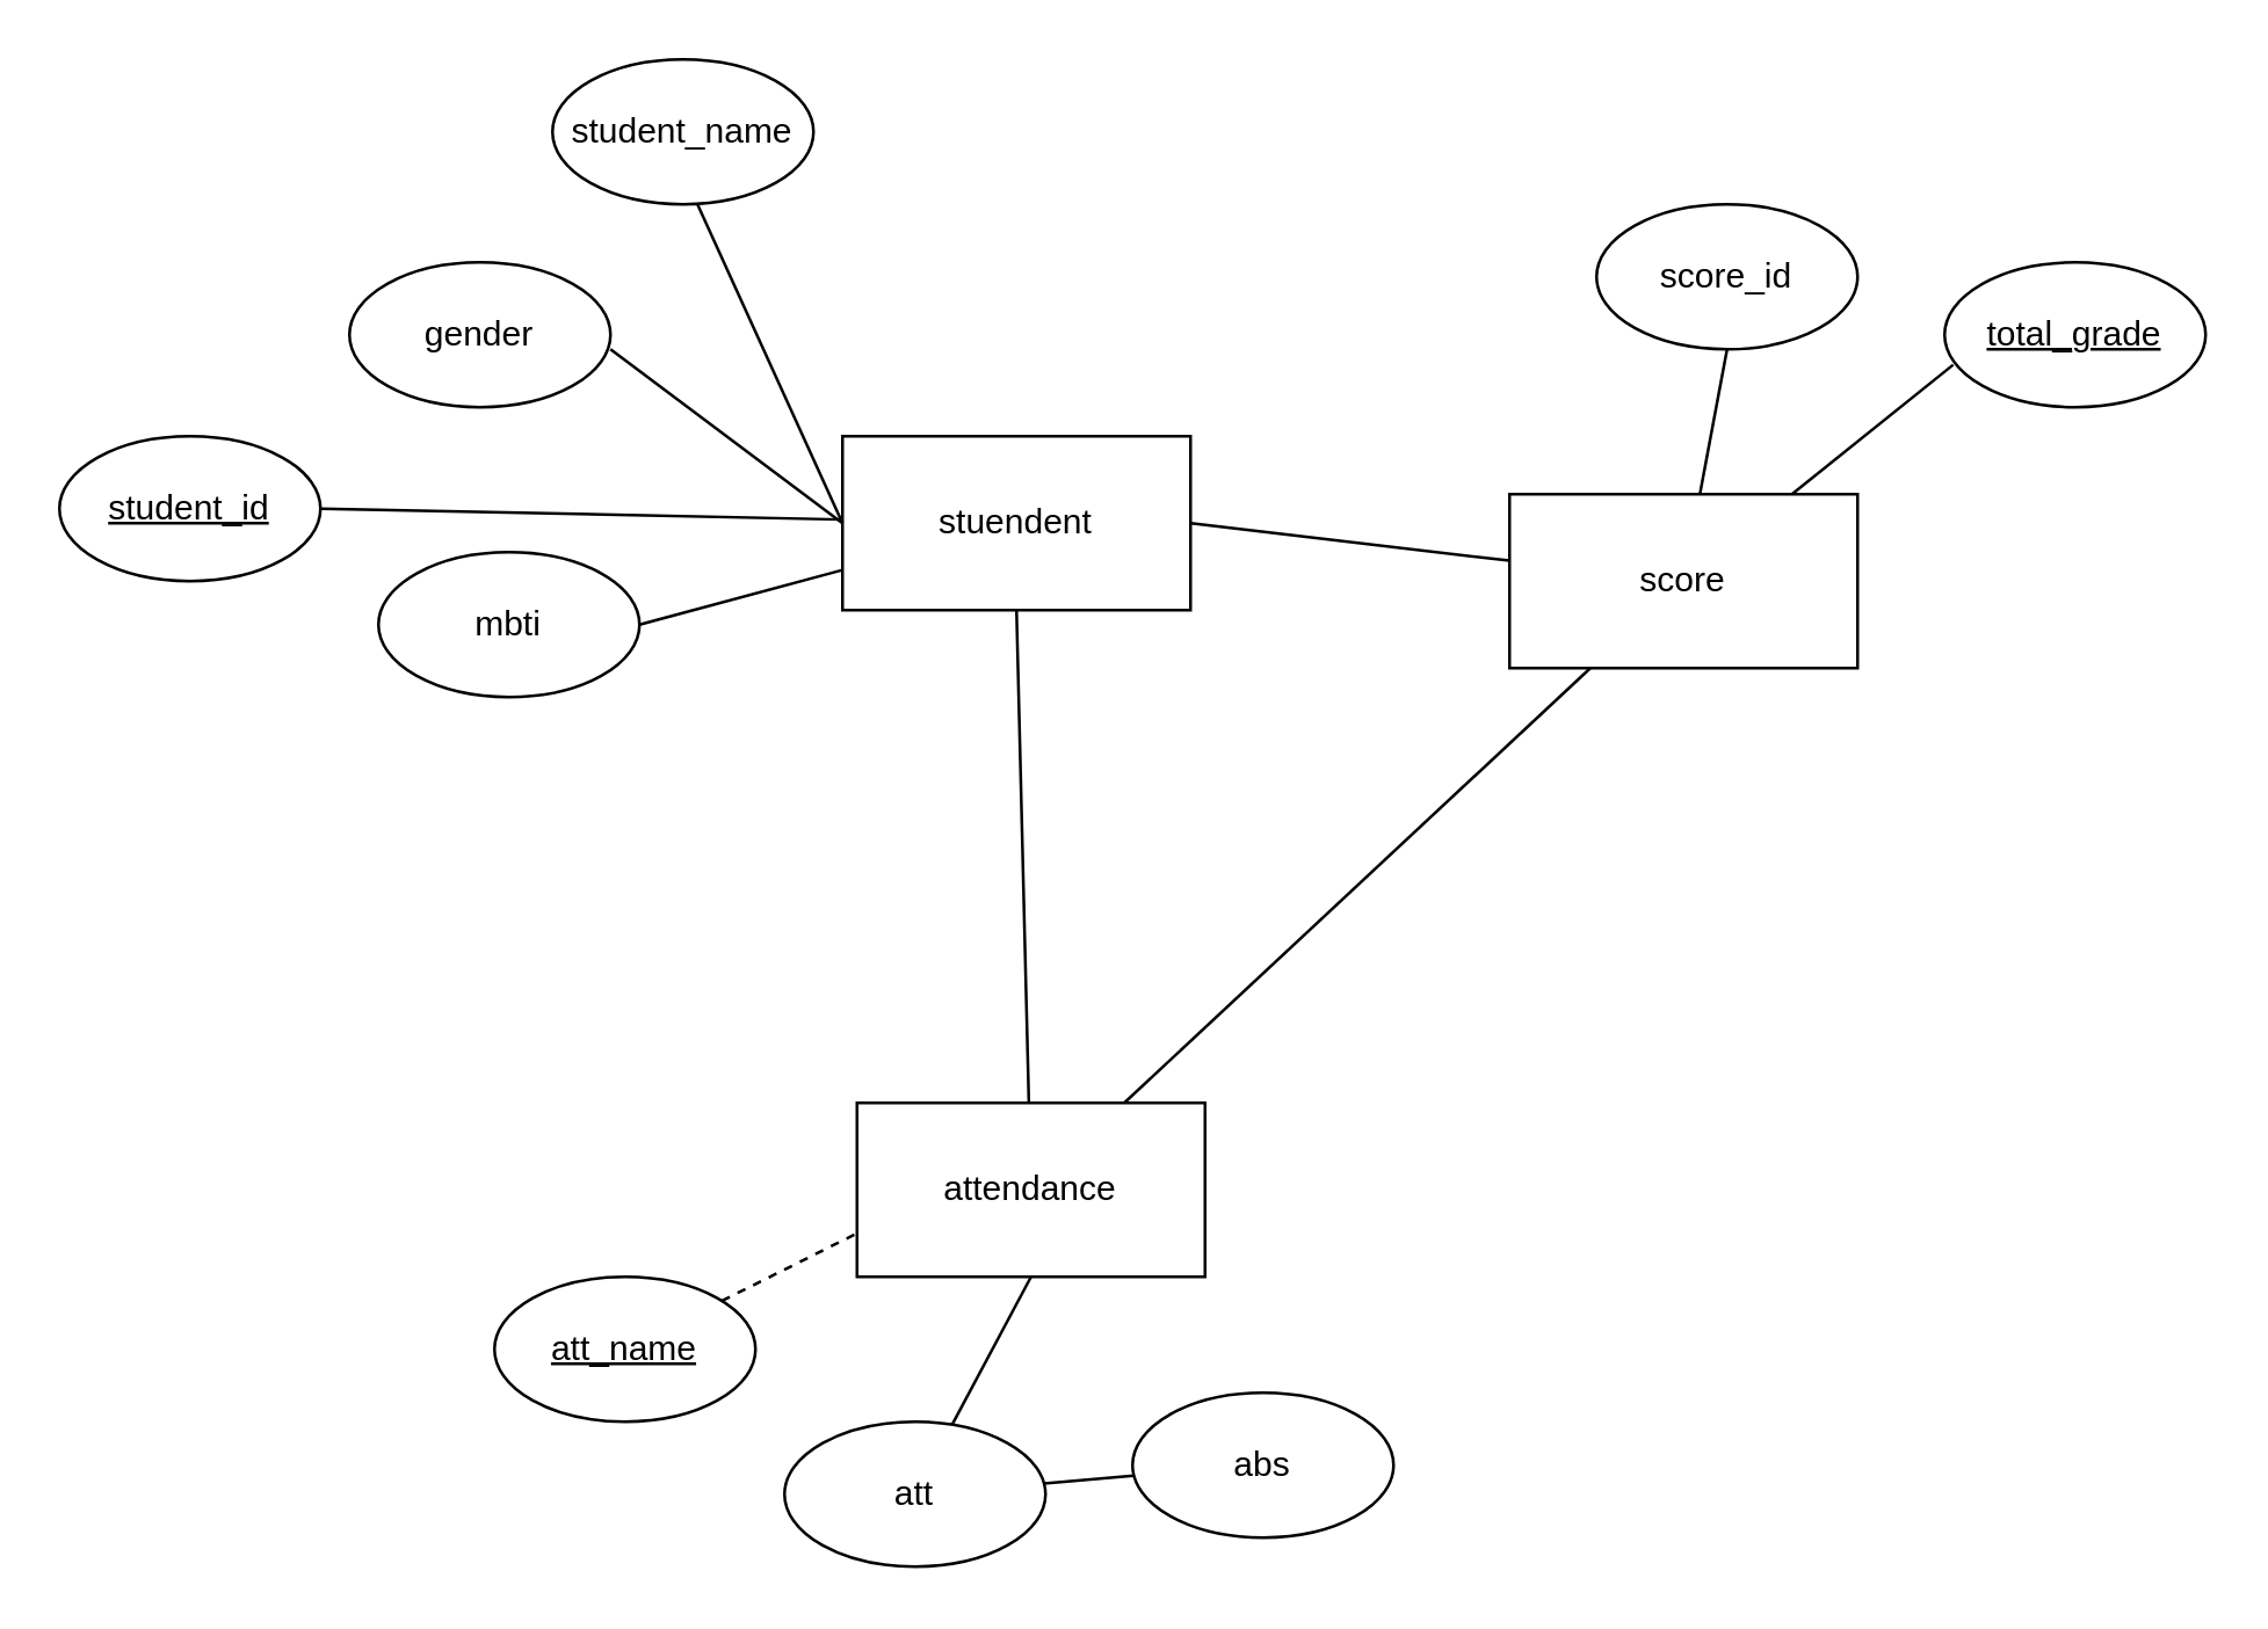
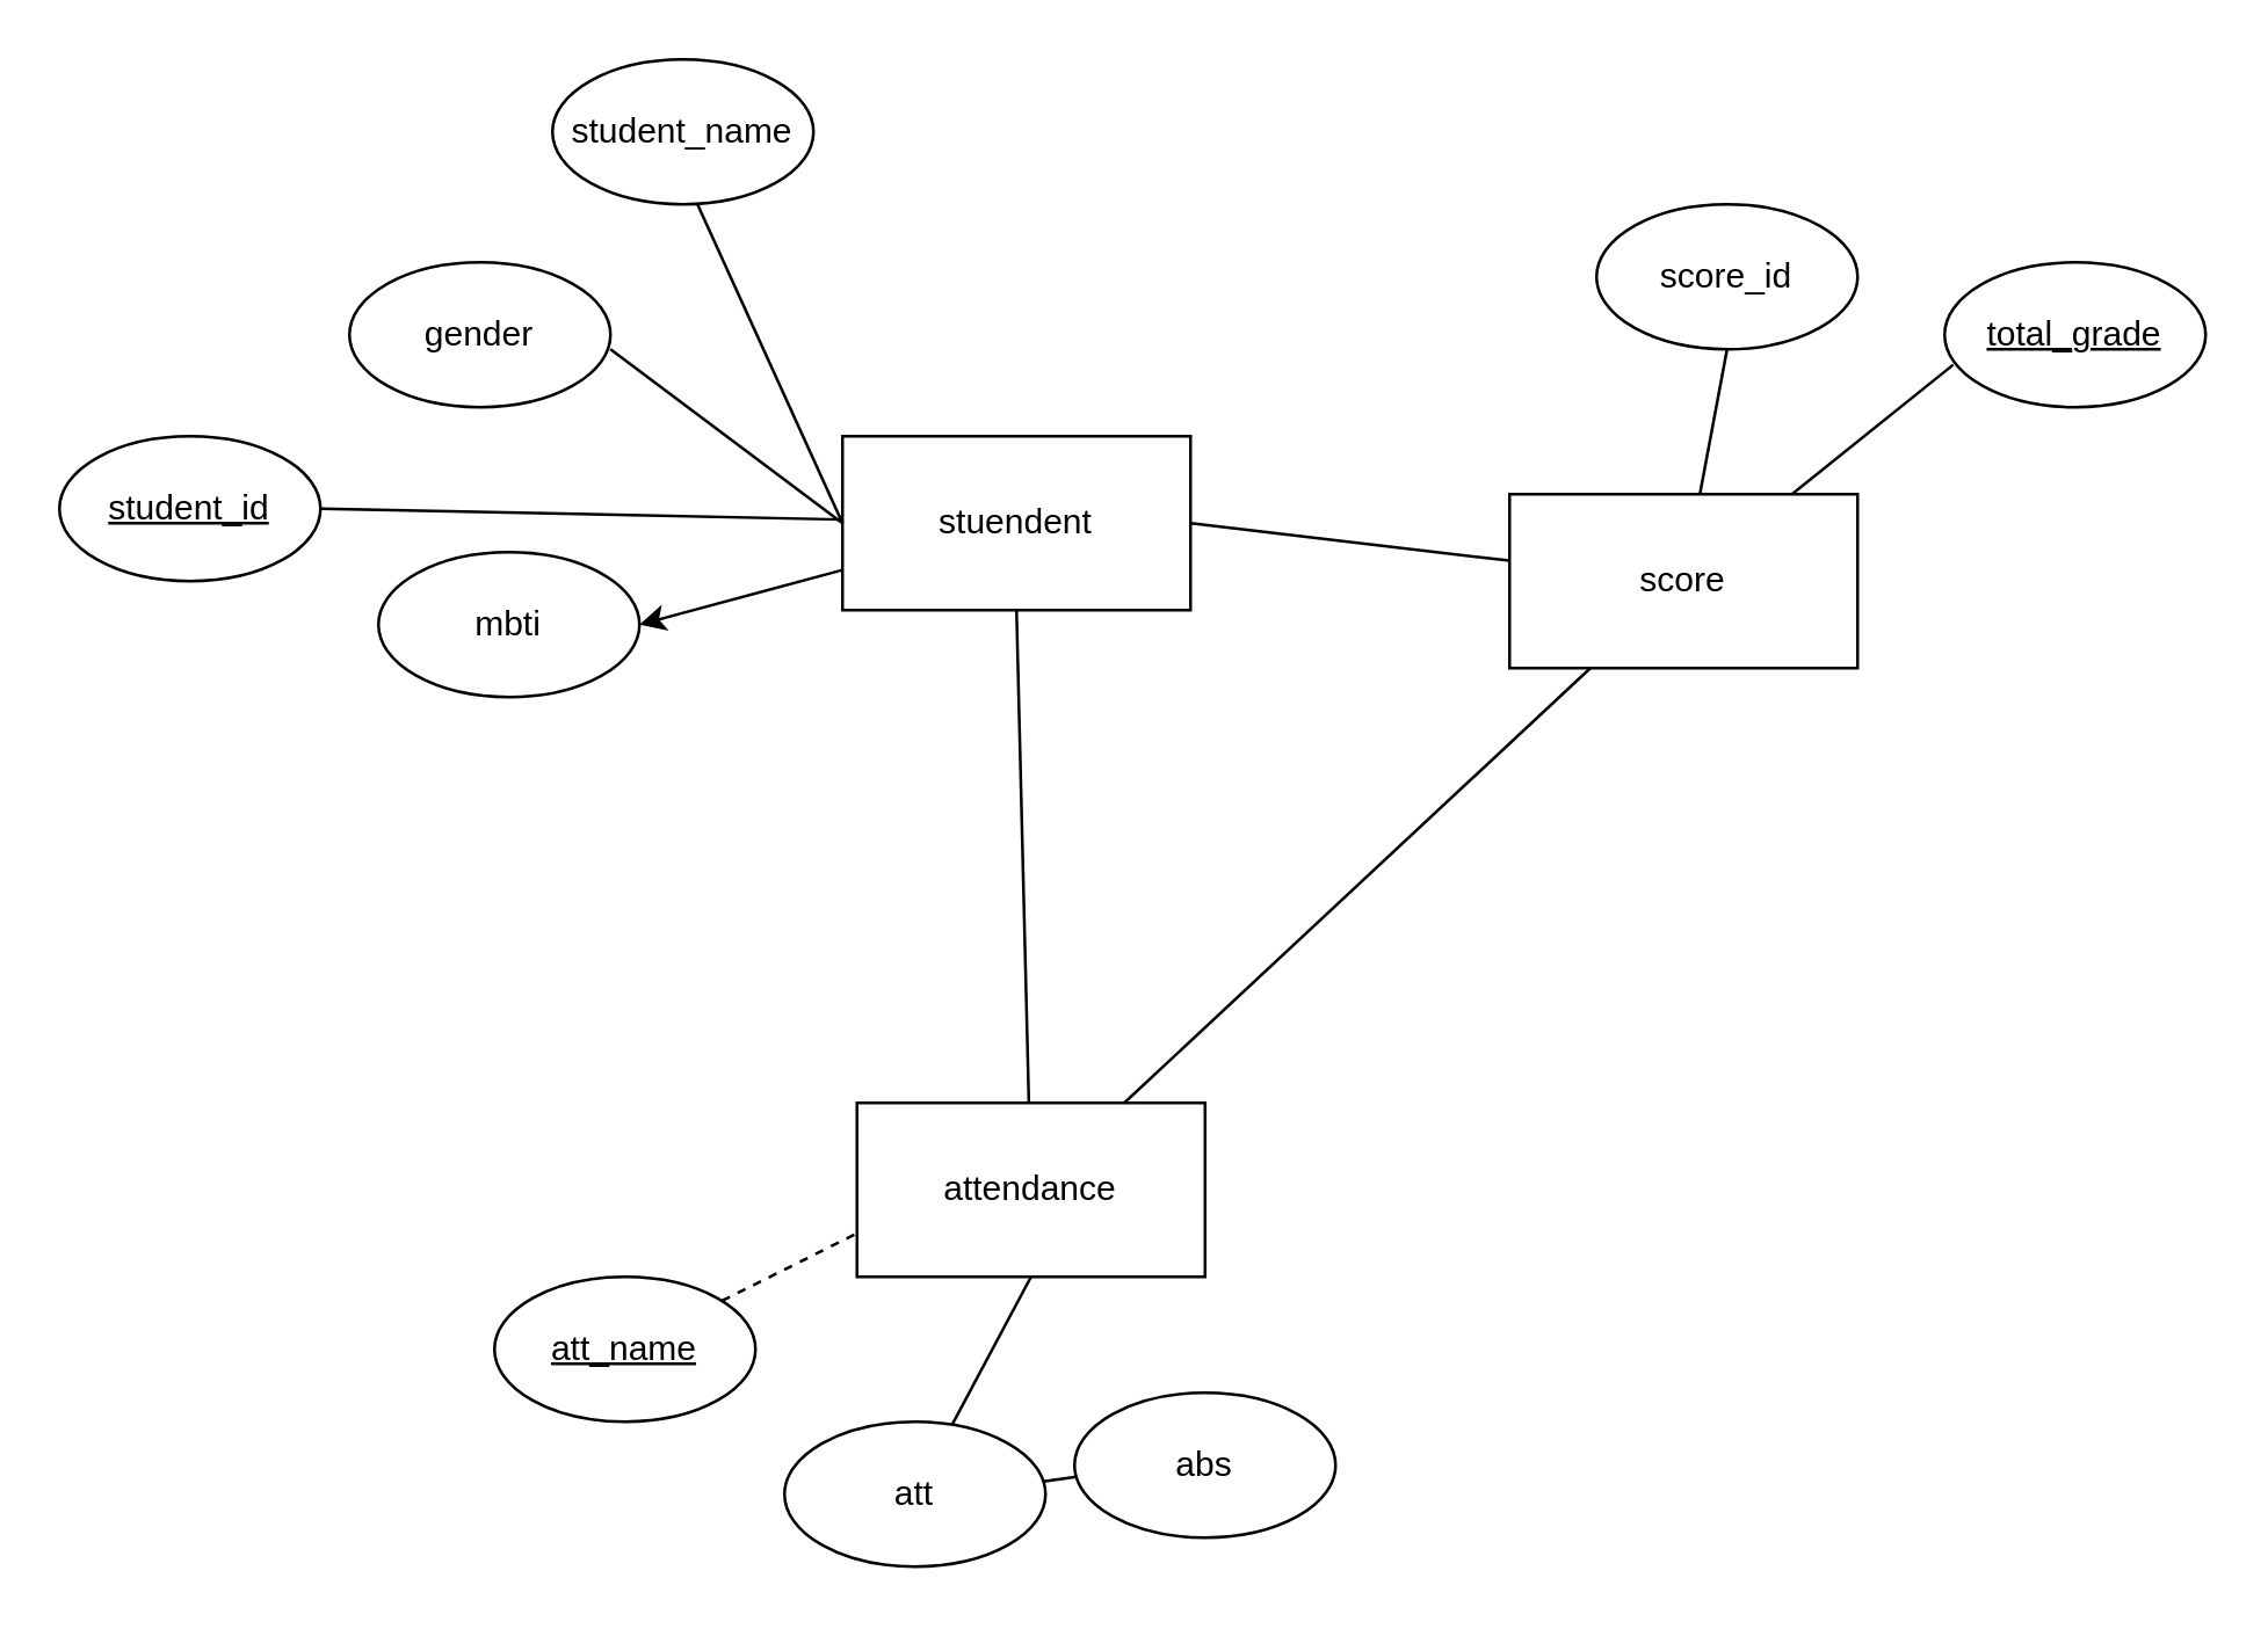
  <mxCell id="0" />
  <mxCell id="1" parent="0" />
  <mxCell id="2" value="stuendent" style="rounded=0;whiteSpace=wrap;html=1;" vertex="1" parent="1"><mxGeometry x="290" y="150" width="120" height="60" as="geometry" /></mxCell>
  <mxCell id="3" value="score" style="rounded=0;whiteSpace=wrap;html=1;" vertex="1" parent="1"><mxGeometry x="520" y="170" width="120" height="60" as="geometry" /></mxCell>
  <mxCell id="4" value="attendance" style="rounded=0;whiteSpace=wrap;html=1;" vertex="1" parent="1"><mxGeometry x="295" y="380" width="120" height="60" as="geometry" /></mxCell>
  <mxCell id="5" value="student_name" style="ellipse;whiteSpace=wrap;html=1;" vertex="1" parent="1"><mxGeometry x="190" y="20" width="90" height="50" as="geometry" /></mxCell>
  <mxCell id="6" value="gender" style="ellipse;whiteSpace=wrap;html=1;" vertex="1" parent="1"><mxGeometry x="120" y="90" width="90" height="50" as="geometry" /></mxCell>
  <mxCell id="7" value="mbti" style="ellipse;whiteSpace=wrap;html=1;" vertex="1" parent="1"><mxGeometry x="130" y="190" width="90" height="50" as="geometry" /></mxCell>
  <mxCell id="8" value="&lt;u&gt;student_id&lt;/u&gt;" style="ellipse;whiteSpace=wrap;html=1;" vertex="1" parent="1"><mxGeometry x="20" y="150" width="90" height="50" as="geometry" /></mxCell>
  <mxCell id="9" value="score_id" style="ellipse;whiteSpace=wrap;html=1;" vertex="1" parent="1"><mxGeometry x="550" y="70" width="90" height="50" as="geometry" /></mxCell>
  <mxCell id="10" value="&lt;u&gt;total_grade&lt;/u&gt;" style="ellipse;whiteSpace=wrap;html=1;" vertex="1" parent="1"><mxGeometry x="670" y="90" width="90" height="50" as="geometry" /></mxCell>
- <mxCell id="11" value="abs" style="ellipse;whiteSpace=wrap;html=1;" vertex="1" parent="1"><mxGeometry x="390" y="480" width="90" height="50" as="geometry" /></mxCell>
+ <mxCell id="11" value="abs" style="ellipse;whiteSpace=wrap;html=1;" vertex="1" parent="1"><mxGeometry x="370" y="480" width="90" height="50" as="geometry" /></mxCell>
  <mxCell id="12" value="&lt;u&gt;att_name&lt;/u&gt;" style="ellipse;whiteSpace=wrap;html=1;" vertex="1" parent="1"><mxGeometry x="170" y="440" width="90" height="50" as="geometry" /></mxCell>
  <mxCell id="13" value="att" style="ellipse;whiteSpace=wrap;html=1;" vertex="1" parent="1"><mxGeometry x="270" y="490" width="90" height="50" as="geometry" /></mxCell>
  <mxCell id="14" value="" style="endArrow=none;html=1;rounded=0;exitX=0;exitY=0.5;exitDx=0;exitDy=0;" edge="1" parent="1" source="2"><mxGeometry width="50" height="50" relative="1" as="geometry"><mxPoint x="160" y="170" as="sourcePoint" /><mxPoint x="210" y="120" as="targetPoint" /></mxGeometry></mxCell>
  <mxCell id="15" value="" style="endArrow=none;html=1;rounded=0;exitX=0;exitY=0.5;exitDx=0;exitDy=0;" edge="1" parent="1" source="2"><mxGeometry width="50" height="50" relative="1" as="geometry"><mxPoint x="320" y="150" as="sourcePoint" /><mxPoint x="240" y="70" as="targetPoint" /></mxGeometry></mxCell>
  <mxCell id="16" value="" style="endArrow=none;html=1;rounded=0;entryX=1;entryY=0.5;entryDx=0;entryDy=0;" edge="1" parent="1" source="2" target="8"><mxGeometry width="50" height="50" relative="1" as="geometry"><mxPoint x="290" y="200" as="sourcePoint" /><mxPoint x="220" y="130" as="targetPoint" /></mxGeometry></mxCell>
- <mxCell id="17" value="" style="endArrow=none;html=1;rounded=0;entryX=1;entryY=0.5;entryDx=0;entryDy=0;" edge="1" parent="1" source="2" target="7"><mxGeometry width="50" height="50" relative="1" as="geometry"><mxPoint x="290" y="200" as="sourcePoint" /><mxPoint x="120" y="185" as="targetPoint" /></mxGeometry></mxCell>
+ <mxCell id="17" value="" style="endArrow=classic;html=1;rounded=0;entryX=1;entryY=0.5;entryDx=0;entryDy=0;" edge="1" parent="1" source="2" target="7"><mxGeometry width="50" height="50" relative="1" as="geometry"><mxPoint x="290" y="200" as="sourcePoint" /><mxPoint x="120" y="185" as="targetPoint" /></mxGeometry></mxCell>
  <mxCell id="18" value="" style="endArrow=none;html=1;rounded=0;exitX=0.5;exitY=1;exitDx=0;exitDy=0;" edge="1" parent="1" source="9" target="3"><mxGeometry width="50" height="50" relative="1" as="geometry"><mxPoint x="650" y="117.5" as="sourcePoint" /><mxPoint x="560" y="133" as="targetPoint" /></mxGeometry></mxCell>
  <mxCell id="19" value="" style="endArrow=none;html=1;rounded=0;exitX=0.033;exitY=0.707;exitDx=0;exitDy=0;exitPerimeter=0;" edge="1" parent="1" target="3"><mxGeometry width="50" height="50" relative="1" as="geometry"><mxPoint x="672.97" y="125.35" as="sourcePoint" /><mxPoint x="580" y="177" as="targetPoint" /></mxGeometry></mxCell>
  <mxCell id="20" value="" style="endArrow=none;html=1;rounded=0;entryX=0.5;entryY=1;entryDx=0;entryDy=0;" edge="1" parent="1" source="13" target="4"><mxGeometry width="50" height="50" relative="1" as="geometry"><mxPoint x="410" y="430" as="sourcePoint" /><mxPoint x="460" y="380" as="targetPoint" /></mxGeometry></mxCell>
  <mxCell id="21" value="" style="endArrow=none;html=1;rounded=0;" edge="1" parent="1" source="11" target="13"><mxGeometry width="50" height="50" relative="1" as="geometry"><mxPoint x="338" y="501" as="sourcePoint" /><mxPoint x="365" y="450" as="targetPoint" /></mxGeometry></mxCell>
  <mxCell id="22" value="" style="endArrow=none;html=1;rounded=0;entryX=0;entryY=0.75;entryDx=0;entryDy=0;dashed=1;" edge="1" parent="1" source="12" target="4"><mxGeometry width="50" height="50" relative="1" as="geometry"><mxPoint x="430" y="487" as="sourcePoint" /><mxPoint x="395" y="450" as="targetPoint" /></mxGeometry></mxCell>
  <mxCell id="23" value="" style="endArrow=none;html=1;rounded=0;" edge="1" parent="1" source="4"><mxGeometry width="50" height="50" relative="1" as="geometry"><mxPoint x="398.75" y="340" as="sourcePoint" /><mxPoint x="350" y="210" as="targetPoint" /></mxGeometry></mxCell>
  <mxCell id="24" value="" style="endArrow=none;html=1;rounded=0;" edge="1" parent="1" source="3"><mxGeometry width="50" height="50" relative="1" as="geometry"><mxPoint x="414" y="350" as="sourcePoint" /><mxPoint x="410" y="180" as="targetPoint" /></mxGeometry></mxCell>
  <mxCell id="25" value="" style="endArrow=none;html=1;rounded=0;" edge="1" parent="1" source="3" target="4"><mxGeometry width="50" height="50" relative="1" as="geometry"><mxPoint x="530" y="203" as="sourcePoint" /><mxPoint x="420" y="190" as="targetPoint" /></mxGeometry></mxCell>
